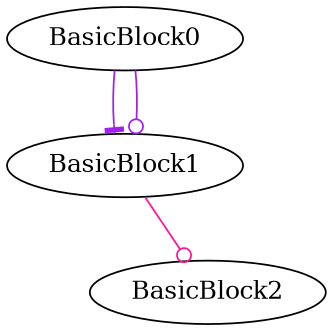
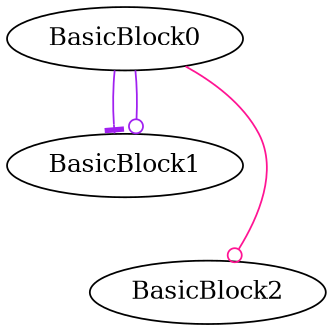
  digraph {
    edge [arrowhead=odot color=purple]
    BasicBlock1
    BasicBlock2
    BasicBlock0
-   BasicBlock1 -> BasicBlock2 [color=deeppink]
+   BasicBlock0 -> BasicBlock2 [color=deeppink]
    BasicBlock0 -> BasicBlock1 [arrowhead=tee]
    BasicBlock0 -> BasicBlock1
  }
